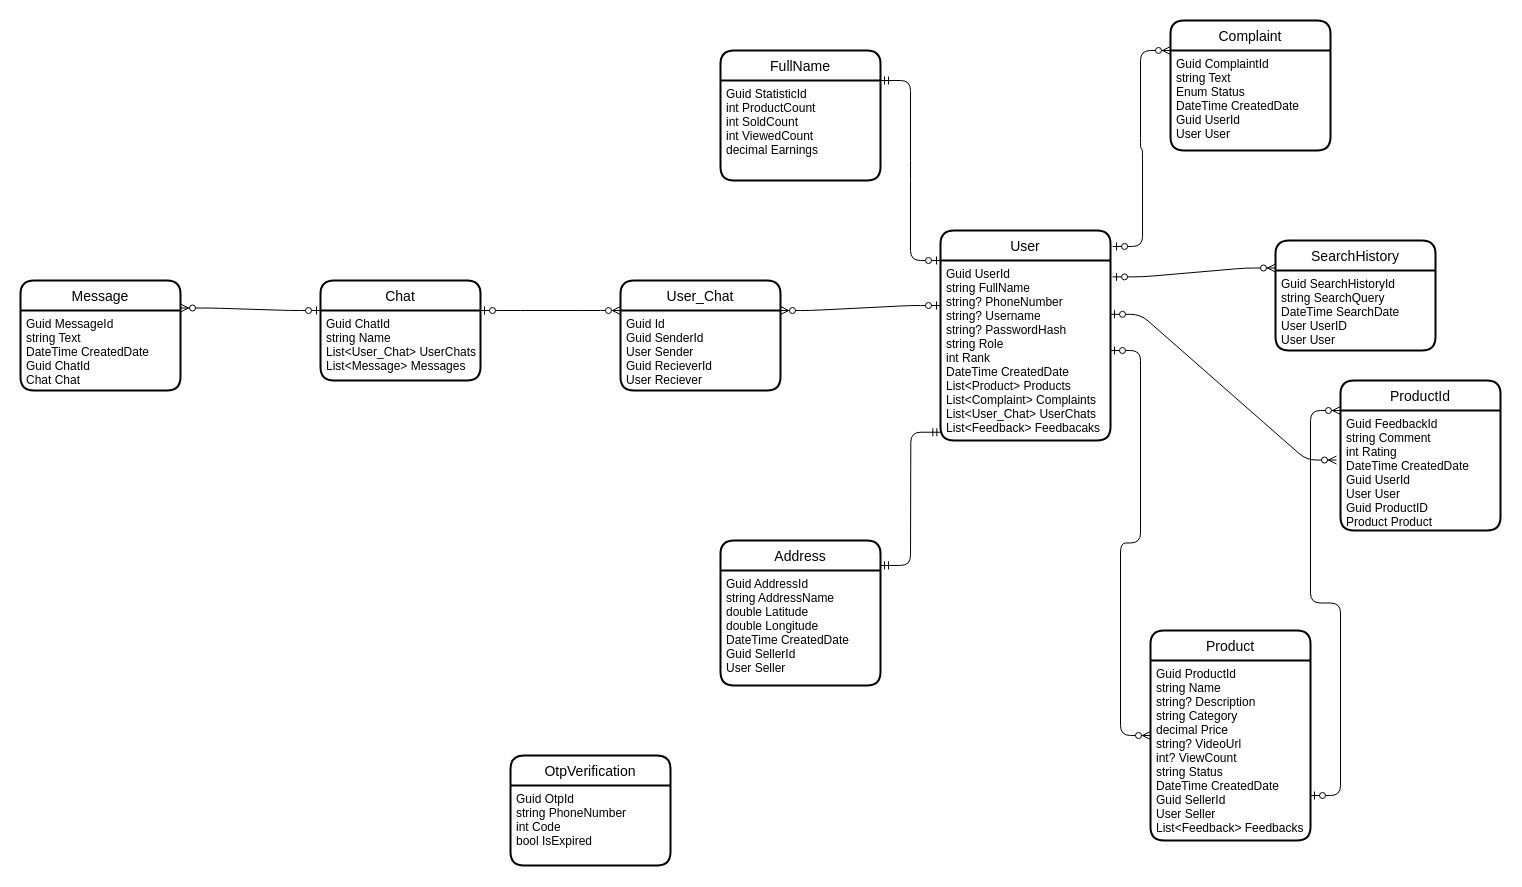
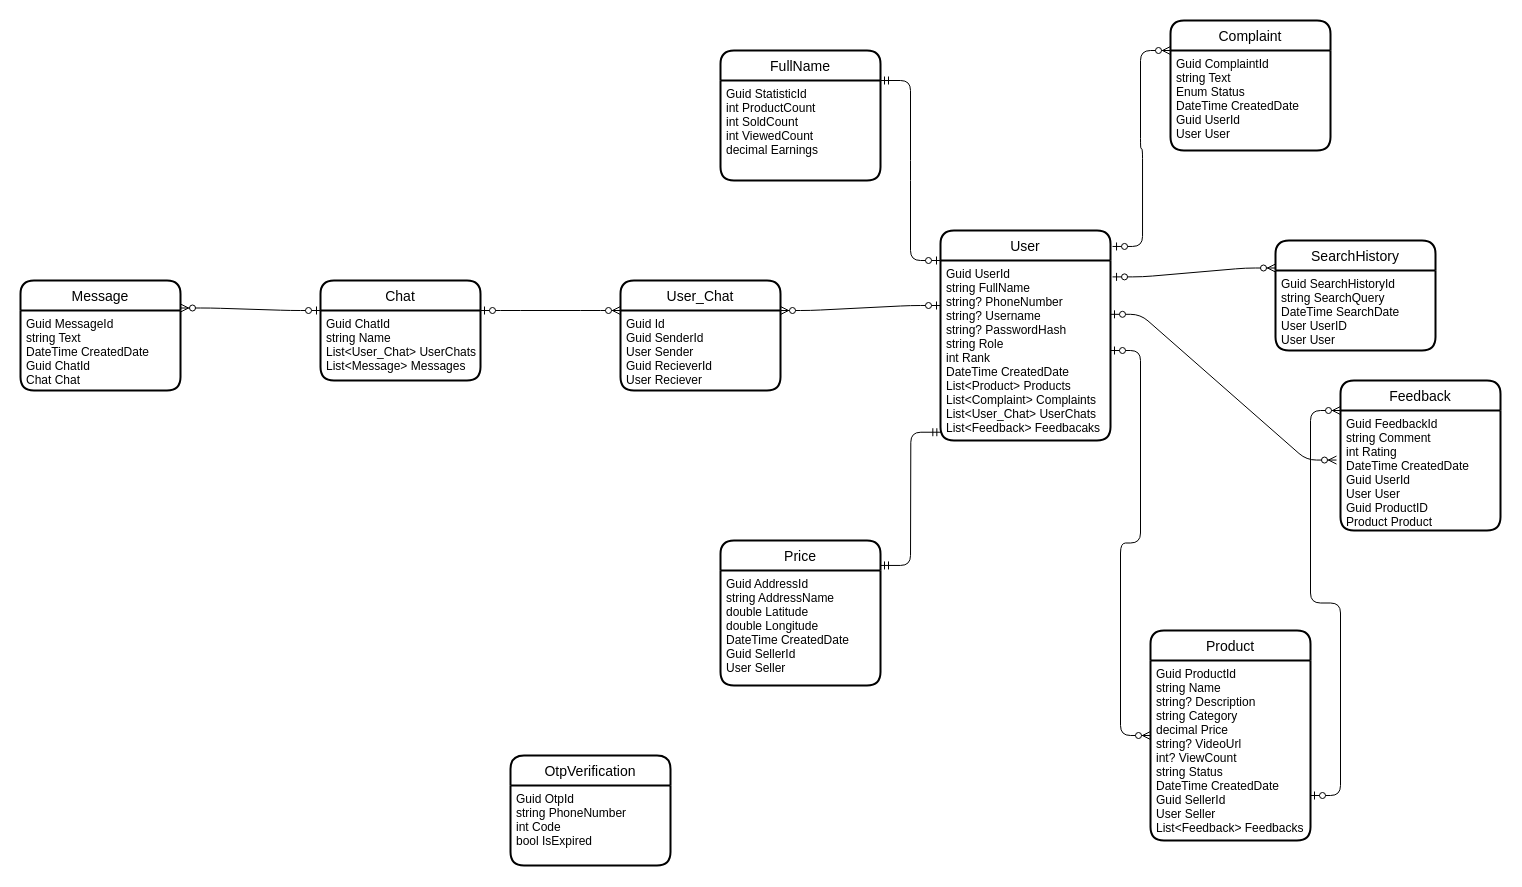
  <mxCell id="0" />
  <mxCell id="1" parent="0" />
  <mxCell id="2" value="User" style="swimlane;childLayout=stackLayout;horizontal=1;startSize=30;horizontalStack=0;rounded=1;fontSize=14;fontStyle=0;strokeWidth=2;resizeParent=0;resizeLast=1;shadow=0;dashed=0;align=center;" parent="1" vertex="1"><mxGeometry x="940" y="230" width="170" height="210" as="geometry" /></mxCell>
  <mxCell id="3" value="Guid UserId&#10;string FullName&#10;string? PhoneNumber&#10;string? Username&#10;string? PasswordHash&#10;string Role&#10;int Rank&#10;DateTime CreatedDate&#10;List&lt;Product&gt; Products&#10;List&lt;Complaint&gt; Complaints&#10;List&lt;User_Chat&gt; UserChats&#10;List&lt;Feedback&gt; Feedbacaks" style="align=left;strokeColor=none;fillColor=none;spacingLeft=4;fontSize=12;verticalAlign=top;resizable=0;rotatable=0;part=1;" parent="2" vertex="1"><mxGeometry y="30" width="170" height="180" as="geometry" /></mxCell>
  <mxCell id="4" value="Product" style="swimlane;childLayout=stackLayout;horizontal=1;startSize=30;horizontalStack=0;rounded=1;fontSize=14;fontStyle=0;strokeWidth=2;resizeParent=0;resizeLast=1;shadow=0;dashed=0;align=center;" parent="1" vertex="1"><mxGeometry x="1150" y="630" width="160" height="210" as="geometry" /></mxCell>
  <mxCell id="5" value="Guid ProductId&#10;string Name&#10;string? Description&#10;string Category&#10;decimal Price&#10;string? VideoUrl&#10;int? ViewCount&#10;string Status&#10;DateTime CreatedDate&#10;Guid SellerId&#10;User Seller&#10;List&lt;Feedback&gt; Feedbacks&#10;" style="align=left;strokeColor=none;fillColor=none;spacingLeft=4;fontSize=12;verticalAlign=top;resizable=0;rotatable=0;part=1;" parent="4" vertex="1"><mxGeometry y="30" width="160" height="180" as="geometry" /></mxCell>
- <mxCell id="6" value="Address" style="swimlane;childLayout=stackLayout;horizontal=1;startSize=30;horizontalStack=0;rounded=1;fontSize=14;fontStyle=0;strokeWidth=2;resizeParent=0;resizeLast=1;shadow=0;dashed=0;align=center;" parent="1" vertex="1"><mxGeometry x="720" y="540" width="160" height="145" as="geometry" /></mxCell>
+ <mxCell id="6" value="Price" style="swimlane;childLayout=stackLayout;horizontal=1;startSize=30;horizontalStack=0;rounded=1;fontSize=14;fontStyle=0;strokeWidth=2;resizeParent=0;resizeLast=1;shadow=0;dashed=0;align=center;" parent="1" vertex="1"><mxGeometry x="720" y="540" width="160" height="145" as="geometry" /></mxCell>
  <mxCell id="7" value="Guid AddressId&#10;string AddressName&#10;double Latitude&#10;double Longitude&#10;DateTime CreatedDate&#10;Guid SellerId&#10;User Seller&#10;&#10;" style="align=left;strokeColor=none;fillColor=none;spacingLeft=4;fontSize=12;verticalAlign=top;resizable=0;rotatable=0;part=1;" parent="6" vertex="1"><mxGeometry y="30" width="160" height="115" as="geometry" /></mxCell>
  <mxCell id="8" value="Complaint" style="swimlane;childLayout=stackLayout;horizontal=1;startSize=30;horizontalStack=0;rounded=1;fontSize=14;fontStyle=0;strokeWidth=2;resizeParent=0;resizeLast=1;shadow=0;dashed=0;align=center;" parent="1" vertex="1"><mxGeometry x="1170" y="20" width="160" height="130" as="geometry" /></mxCell>
  <mxCell id="9" value="Guid ComplaintId&#10;string Text&#10;Enum Status&#10;DateTime CreatedDate&#10;Guid UserId&#10;User User" style="align=left;strokeColor=none;fillColor=none;spacingLeft=4;fontSize=12;verticalAlign=top;resizable=0;rotatable=0;part=1;" parent="8" vertex="1"><mxGeometry y="30" width="160" height="100" as="geometry" /></mxCell>
- <mxCell id="10" value="ProductId" style="swimlane;childLayout=stackLayout;horizontal=1;startSize=30;horizontalStack=0;rounded=1;fontSize=14;fontStyle=0;strokeWidth=2;resizeParent=0;resizeLast=1;shadow=0;dashed=0;align=center;" parent="1" vertex="1"><mxGeometry x="1340" y="380" width="160" height="150" as="geometry" /></mxCell>
+ <mxCell id="10" value="Feedback" style="swimlane;childLayout=stackLayout;horizontal=1;startSize=30;horizontalStack=0;rounded=1;fontSize=14;fontStyle=0;strokeWidth=2;resizeParent=0;resizeLast=1;shadow=0;dashed=0;align=center;" parent="1" vertex="1"><mxGeometry x="1340" y="380" width="160" height="150" as="geometry" /></mxCell>
  <mxCell id="11" value="Guid FeedbackId&#10;string Comment&#10;int Rating&#10;DateTime CreatedDate&#10;Guid UserId&#10;User User&#10;Guid ProductID&#10;Product Product&#10;" style="align=left;strokeColor=none;fillColor=none;spacingLeft=4;fontSize=12;verticalAlign=top;resizable=0;rotatable=0;part=1;" parent="10" vertex="1"><mxGeometry y="30" width="160" height="120" as="geometry" /></mxCell>
  <mxCell id="12" value="Chat" style="swimlane;childLayout=stackLayout;horizontal=1;startSize=30;horizontalStack=0;rounded=1;fontSize=14;fontStyle=0;strokeWidth=2;resizeParent=0;resizeLast=1;shadow=0;dashed=0;align=center;" parent="1" vertex="1"><mxGeometry x="320" y="280" width="160" height="100" as="geometry" /></mxCell>
  <mxCell id="13" value="Guid ChatId&#10;string Name&#10;List&lt;User_Chat&gt; UserChats&#10;List&lt;Message&gt; Messages" style="align=left;strokeColor=none;fillColor=none;spacingLeft=4;fontSize=12;verticalAlign=top;resizable=0;rotatable=0;part=1;" parent="12" vertex="1"><mxGeometry y="30" width="160" height="70" as="geometry" /></mxCell>
  <mxCell id="14" value="Message" style="swimlane;childLayout=stackLayout;horizontal=1;startSize=30;horizontalStack=0;rounded=1;fontSize=14;fontStyle=0;strokeWidth=2;resizeParent=0;resizeLast=1;shadow=0;dashed=0;align=center;" parent="1" vertex="1"><mxGeometry x="20" y="280" width="160" height="110" as="geometry" /></mxCell>
  <mxCell id="15" value="Guid MessageId&#10;string Text&#10;DateTime CreatedDate&#10;Guid ChatId&#10;Chat Chat&#10;" style="align=left;strokeColor=none;fillColor=none;spacingLeft=4;fontSize=12;verticalAlign=top;resizable=0;rotatable=0;part=1;" parent="14" vertex="1"><mxGeometry y="30" width="160" height="80" as="geometry" /></mxCell>
  <mxCell id="16" value="FullName" style="swimlane;childLayout=stackLayout;horizontal=1;startSize=30;horizontalStack=0;rounded=1;fontSize=14;fontStyle=0;strokeWidth=2;resizeParent=0;resizeLast=1;shadow=0;dashed=0;align=center;" parent="1" vertex="1"><mxGeometry x="720" y="50" width="160" height="130" as="geometry" /></mxCell>
  <mxCell id="17" value="Guid StatisticId&#10;int ProductCount&#10;int SoldCount&#10;int ViewedCount&#10;decimal Earnings&#10;&#10;" style="align=left;strokeColor=none;fillColor=none;spacingLeft=4;fontSize=12;verticalAlign=top;resizable=0;rotatable=0;part=1;" parent="16" vertex="1"><mxGeometry y="30" width="160" height="100" as="geometry" /></mxCell>
  <mxCell id="18" value="OtpVerification" style="swimlane;childLayout=stackLayout;horizontal=1;startSize=30;horizontalStack=0;rounded=1;fontSize=14;fontStyle=0;strokeWidth=2;resizeParent=0;resizeLast=1;shadow=0;dashed=0;align=center;" parent="1" vertex="1"><mxGeometry x="510" y="755" width="160" height="110" as="geometry" /></mxCell>
  <mxCell id="19" value="Guid OtpId&#10;string PhoneNumber&#10;int Code&#10;bool IsExpired&#10;" style="align=left;strokeColor=none;fillColor=none;spacingLeft=4;fontSize=12;verticalAlign=top;resizable=0;rotatable=0;part=1;" parent="18" vertex="1"><mxGeometry y="30" width="160" height="80" as="geometry" /></mxCell>
  <mxCell id="20" value="SearchHistory" style="swimlane;childLayout=stackLayout;horizontal=1;startSize=30;horizontalStack=0;rounded=1;fontSize=14;fontStyle=0;strokeWidth=2;resizeParent=0;resizeLast=1;shadow=0;dashed=0;align=center;" parent="1" vertex="1"><mxGeometry x="1275" y="240" width="160" height="110" as="geometry" /></mxCell>
  <mxCell id="21" value="Guid SearchHistoryId&#10;string SearchQuery&#10;DateTime SearchDate&#10;User UserID&#10;User User" style="align=left;strokeColor=none;fillColor=none;spacingLeft=4;fontSize=12;verticalAlign=top;resizable=0;rotatable=0;part=1;" parent="20" vertex="1"><mxGeometry y="30" width="160" height="80" as="geometry" /></mxCell>
  <mxCell id="22" value="" style="edgeStyle=entityRelationEdgeStyle;fontSize=12;html=1;endArrow=ERzeroToMany;startArrow=ERzeroToOne;exitX=1;exitY=0.5;exitDx=0;exitDy=0;" parent="1" source="3" target="4" edge="1"><mxGeometry width="100" height="100" relative="1" as="geometry"><mxPoint x="910" y="450" as="sourcePoint" /><mxPoint x="950" y="500" as="targetPoint" /></mxGeometry></mxCell>
  <mxCell id="23" value="" style="edgeStyle=entityRelationEdgeStyle;fontSize=12;html=1;endArrow=ERzeroToMany;startArrow=ERzeroToOne;exitX=1.012;exitY=0.076;exitDx=0;exitDy=0;exitPerimeter=0;entryX=0;entryY=0;entryDx=0;entryDy=0;" parent="1" source="2" target="9" edge="1"><mxGeometry width="100" height="100" relative="1" as="geometry"><mxPoint x="1190" y="370" as="sourcePoint" /><mxPoint x="1000" as="targetPoint" y="70" /></mxGeometry></mxCell>
  <mxCell id="24" value="" style="edgeStyle=entityRelationEdgeStyle;fontSize=12;html=1;endArrow=ERzeroToMany;startArrow=ERzeroToOne;exitX=1;exitY=0.75;exitDx=0;exitDy=0;entryX=0;entryY=0;entryDx=0;entryDy=0;" parent="1" source="5" target="11" edge="1"><mxGeometry width="100" height="100" relative="1" as="geometry"><mxPoint x="1190" y="370" as="sourcePoint" /><mxPoint x="1340" y="630" as="targetPoint" /></mxGeometry></mxCell>
  <mxCell id="25" value="" style="edgeStyle=entityRelationEdgeStyle;fontSize=12;html=1;endArrow=ERzeroToOne;startArrow=ERmandOne;entryX=0;entryY=0;entryDx=0;entryDy=0;exitX=1;exitY=0;exitDx=0;exitDy=0;" parent="1" source="17" target="3" edge="1"><mxGeometry width="100" height="100" relative="1" as="geometry"><mxPoint x="900" y="650" as="sourcePoint" /><mxPoint x="1000" y="550" as="targetPoint" /></mxGeometry></mxCell>
  <mxCell id="26" value="User_Chat" style="swimlane;childLayout=stackLayout;horizontal=1;startSize=30;horizontalStack=0;rounded=1;fontSize=14;fontStyle=0;strokeWidth=2;resizeParent=0;resizeLast=1;shadow=0;dashed=0;align=center;" parent="1" vertex="1"><mxGeometry x="620" y="280" width="160" height="110" as="geometry" /></mxCell>
  <mxCell id="27" value="Guid Id&#10;Guid SenderId&#10;User Sender&#10;Guid RecieverId&#10;User Reciever" style="align=left;strokeColor=none;fillColor=none;spacingLeft=4;fontSize=12;verticalAlign=top;resizable=0;rotatable=0;part=1;" parent="26" vertex="1"><mxGeometry y="30" width="160" height="80" as="geometry" /></mxCell>
  <mxCell id="28" value="" style="edgeStyle=entityRelationEdgeStyle;fontSize=12;html=1;endArrow=ERzeroToMany;startArrow=ERzeroToOne;exitX=0;exitY=0;exitDx=0;exitDy=0;entryX=1;entryY=0.25;entryDx=0;entryDy=0;" parent="1" source="13" target="14" edge="1"><mxGeometry width="100" height="100" relative="1" as="geometry"><mxPoint x="420" y="470" as="sourcePoint" /><mxPoint x="570" y="710" as="targetPoint" /></mxGeometry></mxCell>
  <mxCell id="29" value="" style="edgeStyle=entityRelationEdgeStyle;fontSize=12;html=1;endArrow=ERzeroToMany;startArrow=ERzeroToOne;exitX=1;exitY=0;exitDx=0;exitDy=0;entryX=0;entryY=0;entryDx=0;entryDy=0;" parent="1" source="13" target="27" edge="1"><mxGeometry width="100" height="100" relative="1" as="geometry"><mxPoint x="660" y="566.25" as="sourcePoint" /><mxPoint x="620" y="743.75" as="targetPoint" /></mxGeometry></mxCell>
  <mxCell id="30" value="" style="edgeStyle=entityRelationEdgeStyle;fontSize=12;html=1;endArrow=ERzeroToMany;startArrow=ERzeroToOne;entryX=1;entryY=0;entryDx=0;entryDy=0;exitX=0;exitY=0.25;exitDx=0;exitDy=0;" parent="1" source="3" target="27" edge="1"><mxGeometry width="100" height="100" relative="1" as="geometry"><mxPoint x="930" y="380" as="sourcePoint" /><mxPoint x="930" y="640" as="targetPoint" /></mxGeometry></mxCell>
  <mxCell id="31" value="" style="edgeStyle=entityRelationEdgeStyle;fontSize=12;html=1;endArrow=ERmandOne;startArrow=ERmandOne;entryX=0.002;entryY=0.954;entryDx=0;entryDy=0;exitX=1;exitY=0.172;exitDx=0;exitDy=0;exitPerimeter=0;entryPerimeter=0;" parent="1" source="6" target="3" edge="1"><mxGeometry width="100" height="100" relative="1" as="geometry"><mxPoint x="790" y="568.8" as="sourcePoint" /><mxPoint x="997.28" y="565" as="targetPoint" /></mxGeometry></mxCell>
  <mxCell id="32" value="" style="edgeStyle=entityRelationEdgeStyle;fontSize=12;html=1;endArrow=ERzeroToMany;startArrow=ERzeroToOne;exitX=1;exitY=0.299;exitDx=0;exitDy=0;entryX=-0.025;entryY=0.413;entryDx=0;entryDy=0;exitPerimeter=0;entryPerimeter=0;" edge="1" parent="1" source="3" target="11"><mxGeometry width="100" height="100" relative="1" as="geometry"><mxPoint x="1320" y="805" as="sourcePoint" /><mxPoint x="1370" y="460" as="targetPoint" /></mxGeometry></mxCell>
  <mxCell id="33" value="" style="edgeStyle=entityRelationEdgeStyle;fontSize=12;html=1;endArrow=ERzeroToMany;startArrow=ERzeroToOne;exitX=1.012;exitY=0.091;exitDx=0;exitDy=0;entryX=0;entryY=0.25;entryDx=0;entryDy=0;exitPerimeter=0;" edge="1" parent="1" source="3" target="20"><mxGeometry width="100" height="100" relative="1" as="geometry"><mxPoint x="1120" y="323.82" as="sourcePoint" /><mxPoint x="1346" y="469.56" as="targetPoint" /></mxGeometry></mxCell>
